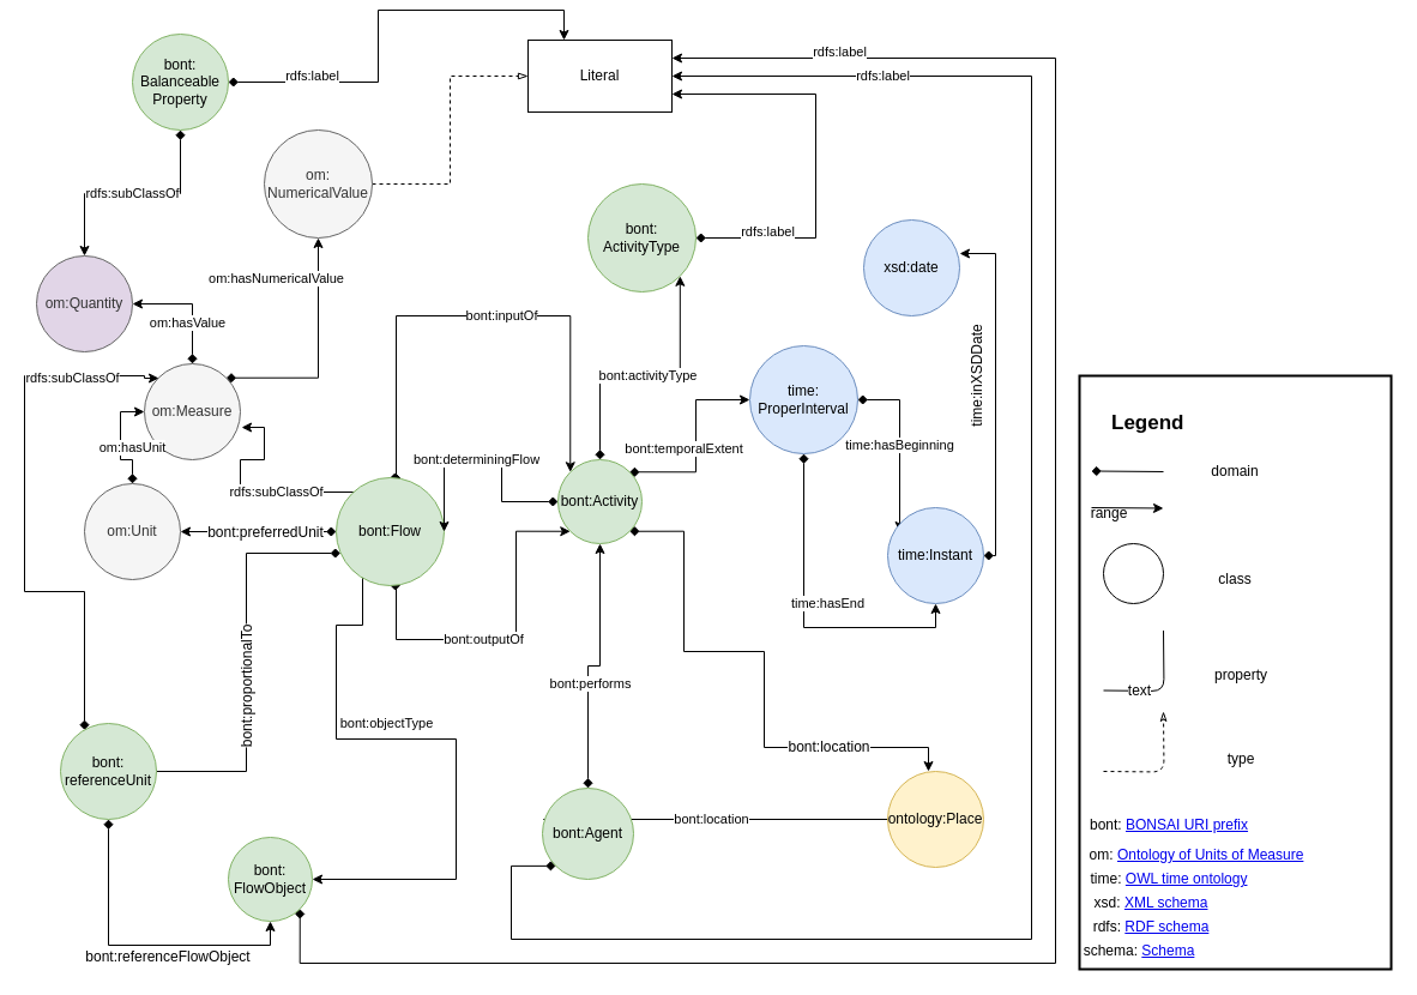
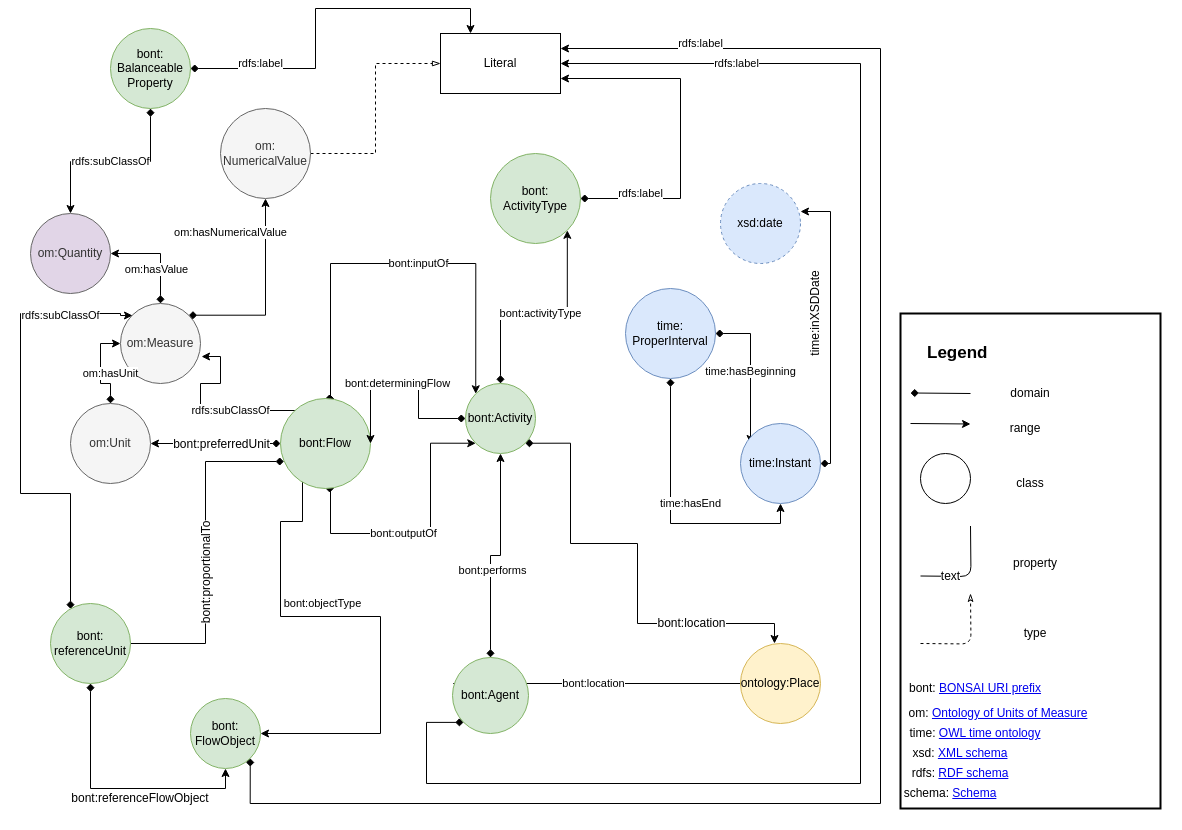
  <mxCell id="0" />
  <mxCell id="1" parent="0" />
  <mxCell id="2" value="rdfs:subClassOf" style="edgeStyle=orthogonalEdgeStyle;rounded=0;orthogonalLoop=1;jettySize=auto;html=1;entryX=0.5;entryY=0;entryDx=0;entryDy=0;startArrow=diamond;startFill=1;exitX=0.5;exitY=1;exitDx=0;exitDy=0;" edge="1" parent="1" source="4" target="5"><mxGeometry relative="1" as="geometry"><Array as="points"><mxPoint x="150" y="100" /><mxPoint x="150" y="153" /><mxPoint x="70" y="153" /></Array></mxGeometry></mxCell>
  <mxCell id="3" value="rdfs:label" style="edgeStyle=orthogonalEdgeStyle;rounded=0;orthogonalLoop=1;jettySize=auto;html=1;entryX=0.25;entryY=0;entryDx=0;entryDy=0;startArrow=diamond;startFill=1;" edge="1" parent="1" source="4" target="47"><mxGeometry x="-0.616" y="5" relative="1" as="geometry"><mxPoint as="offset" /></mxGeometry></mxCell>
  <mxCell id="4" value="&lt;div style=&quot;text-align: center&quot;&gt;&lt;span&gt;bont:&lt;/span&gt;&lt;/div&gt;Balanceable&lt;br&gt;Property&lt;br&gt;" style="ellipse;whiteSpace=wrap;html=1;aspect=fixed;fillColor=#d5e8d4;strokeColor=#82b366;" parent="1" vertex="1"><mxGeometry x="110" y="20" width="80" height="80" as="geometry" /></mxCell>
  <mxCell id="5" value="om:Quantity" style="ellipse;whiteSpace=wrap;html=1;aspect=fixed;fillColor=#e1d5e7;strokeColor=#666666;fontColor=#333333;" parent="1" vertex="1"><mxGeometry x="30" y="205" width="80" height="80" as="geometry" /></mxCell>
  <mxCell id="6" value="time:hasBeginning" style="edgeStyle=orthogonalEdgeStyle;rounded=0;orthogonalLoop=1;jettySize=auto;html=1;entryX=0.125;entryY=0.25;entryDx=0;entryDy=0;entryPerimeter=0;startArrow=diamond;startFill=1;" edge="1" parent="1" source="8" target="20"><mxGeometry relative="1" as="geometry" /></mxCell>
  <mxCell id="7" value="time:hasEnd" style="edgeStyle=orthogonalEdgeStyle;rounded=0;orthogonalLoop=1;jettySize=auto;html=1;exitX=0.5;exitY=1;exitDx=0;exitDy=0;entryX=0.5;entryY=1;entryDx=0;entryDy=0;startArrow=diamond;startFill=1;" edge="1" parent="1" source="8" target="20"><mxGeometry x="-0.091" y="20" relative="1" as="geometry"><mxPoint as="offset" /></mxGeometry></mxCell>
  <mxCell id="8" value="time:&lt;br&gt;ProperInterval" style="ellipse;whiteSpace=wrap;html=1;aspect=fixed;fillColor=#dae8fc;strokeColor=#6c8ebf;" parent="1" vertex="1"><mxGeometry x="625" y="280" width="90" height="90" as="geometry" /></mxCell>
- <mxCell id="9" value="xsd:date" style="ellipse;whiteSpace=wrap;html=1;aspect=fixed;fillColor=#dae8fc;strokeColor=#6c8ebf;" parent="1" vertex="1"><mxGeometry x="720" y="175" width="80" height="80" as="geometry" /></mxCell>
+ <mxCell id="9" value="xsd:date" style="ellipse;whiteSpace=wrap;html=1;aspect=fixed;fillColor=#dae8fc;strokeColor=#6c8ebf;dashed=1;" parent="1" vertex="1"><mxGeometry x="720" y="175" width="80" height="80" as="geometry" /></mxCell>
  <mxCell id="10" value="bont:inputOf" style="edgeStyle=orthogonalEdgeStyle;rounded=0;orthogonalLoop=1;jettySize=auto;html=1;exitX=0.5;exitY=0;exitDx=0;exitDy=0;entryX=0;entryY=0;entryDx=0;entryDy=0;startArrow=diamond;startFill=1;" edge="1" parent="1" source="18" target="32"><mxGeometry x="0.098" relative="1" as="geometry"><Array as="points"><mxPoint x="330" y="255" /><mxPoint x="475" y="255" /></Array><mxPoint as="offset" /></mxGeometry></mxCell>
  <mxCell id="11" value="bont:outputOf" style="edgeStyle=orthogonalEdgeStyle;rounded=0;orthogonalLoop=1;jettySize=auto;html=1;exitX=0.5;exitY=1;exitDx=0;exitDy=0;entryX=0;entryY=1;entryDx=0;entryDy=0;startArrow=diamond;startFill=1;" edge="1" parent="1" source="18" target="32"><mxGeometry x="-0.138" relative="1" as="geometry"><Array as="points"><mxPoint x="330" y="525" /><mxPoint x="430" y="525" /><mxPoint x="430" y="435" /></Array><mxPoint as="offset" /></mxGeometry></mxCell>
  <mxCell id="12" value="bont:objectType" style="edgeStyle=orthogonalEdgeStyle;rounded=0;orthogonalLoop=1;jettySize=auto;html=1;exitX=0;exitY=1;exitDx=0;exitDy=0;entryX=1;entryY=0.5;entryDx=0;entryDy=0;startArrow=diamond;startFill=1;" edge="1" parent="1" source="18" target="45"><mxGeometry x="-0.16" y="13" relative="1" as="geometry"><Array as="points"><mxPoint x="302" y="513" /><mxPoint x="280" y="513" /><mxPoint x="280" y="608" /><mxPoint x="380" y="608" /><mxPoint x="380" y="725" /></Array><mxPoint as="offset" /></mxGeometry></mxCell>
  <mxCell id="13" style="edgeStyle=orthogonalEdgeStyle;rounded=0;orthogonalLoop=1;jettySize=auto;html=1;entryX=1;entryY=0.5;entryDx=0;entryDy=0;startArrow=diamond;startFill=1;exitX=0.038;exitY=0.7;exitDx=0;exitDy=0;exitPerimeter=0;endArrow=none;" edge="1" parent="1" source="18" target="35"><mxGeometry relative="1" as="geometry" /></mxCell>
  <mxCell id="14" value="bont:proportionalTo" style="text;html=1;resizable=0;points=[];align=center;verticalAlign=middle;labelBackgroundColor=#ffffff;rotation=-90;" vertex="1" connectable="0" parent="13"><mxGeometry x="0.664" y="1" relative="1" as="geometry"><mxPoint x="19" y="-71" as="offset" /></mxGeometry></mxCell>
  <mxCell id="15" value="rdfs:subClassOf" style="edgeStyle=orthogonalEdgeStyle;rounded=0;orthogonalLoop=1;jettySize=auto;html=1;exitX=0.5;exitY=0;exitDx=0;exitDy=0;entryX=1.013;entryY=0.663;entryDx=0;entryDy=0;startArrow=diamond;startFill=1;entryPerimeter=0;" edge="1" parent="1" source="18" target="25"><mxGeometry x="-0.027" relative="1" as="geometry"><Array as="points"><mxPoint x="330" y="390" /><mxPoint x="330" y="402" /><mxPoint x="200" y="402" /><mxPoint x="200" y="375" /><mxPoint x="220" y="375" /><mxPoint x="220" y="348" /></Array><mxPoint as="offset" /></mxGeometry></mxCell>
  <mxCell id="16" style="rounded=0;orthogonalLoop=1;jettySize=auto;html=1;entryX=1;entryY=0.5;entryDx=0;entryDy=0;startArrow=diamond;startFill=1;endArrow=classic;endFill=1;fontSize=12;" edge="1" parent="1" source="18" target="43"><mxGeometry relative="1" as="geometry" /></mxCell>
  <mxCell id="17" value="bont:preferredUnit" style="text;html=1;resizable=0;points=[];align=center;verticalAlign=middle;labelBackgroundColor=#ffffff;fontSize=12;" vertex="1" connectable="0" parent="16"><mxGeometry x="0.169" y="1" relative="1" as="geometry"><mxPoint x="16" y="-1" as="offset" /></mxGeometry></mxCell>
  <mxCell id="18" value="bont:Flow" style="ellipse;whiteSpace=wrap;html=1;aspect=fixed;fillColor=#d5e8d4;strokeColor=#82b366;" parent="1" vertex="1"><mxGeometry x="280" y="390" width="90" height="90" as="geometry" /></mxCell>
  <mxCell id="19" style="edgeStyle=orthogonalEdgeStyle;rounded=0;orthogonalLoop=1;jettySize=auto;html=1;entryX=1;entryY=0.35;entryDx=0;entryDy=0;entryPerimeter=0;startArrow=diamond;startFill=1;exitX=1;exitY=0.5;exitDx=0;exitDy=0;" edge="1" parent="1" source="20" target="9"><mxGeometry relative="1" as="geometry"><Array as="points"><mxPoint x="830" y="455" /><mxPoint x="830" y="203" /></Array></mxGeometry></mxCell>
  <mxCell id="20" value="time:Instant" style="ellipse;whiteSpace=wrap;html=1;aspect=fixed;fillColor=#dae8fc;strokeColor=#6c8ebf;" parent="1" vertex="1"><mxGeometry x="740" y="415" width="80" height="80" as="geometry" /></mxCell>
  <mxCell id="21" style="edgeStyle=orthogonalEdgeStyle;rounded=0;orthogonalLoop=1;jettySize=auto;html=1;entryX=0;entryY=0.5;entryDx=0;entryDy=0;startArrow=none;startFill=0;endArrow=blockThin;endFill=0;fontSize=12;dashed=1;" edge="1" parent="1" source="22" target="47"><mxGeometry relative="1" as="geometry" /></mxCell>
  <mxCell id="22" value="om:&lt;br&gt;NumericalValue" style="ellipse;whiteSpace=wrap;html=1;aspect=fixed;fillColor=#f5f5f5;strokeColor=#666666;fontColor=#333333;" parent="1" vertex="1"><mxGeometry x="220" y="100" width="90" height="90" as="geometry" /></mxCell>
  <mxCell id="23" value="om:hasNumericalValue" style="edgeStyle=orthogonalEdgeStyle;rounded=0;orthogonalLoop=1;jettySize=auto;html=1;entryX=0.5;entryY=1;entryDx=0;entryDy=0;startArrow=diamond;startFill=1;exitX=1;exitY=0;exitDx=0;exitDy=0;" edge="1" parent="1" source="25" target="22"><mxGeometry x="0.639" y="35" relative="1" as="geometry"><mxPoint as="offset" /></mxGeometry></mxCell>
  <mxCell id="24" value="om:hasValue" style="edgeStyle=orthogonalEdgeStyle;rounded=0;orthogonalLoop=1;jettySize=auto;html=1;exitX=0.5;exitY=0;exitDx=0;exitDy=0;entryX=1;entryY=0.5;entryDx=0;entryDy=0;startArrow=diamond;startFill=1;" edge="1" parent="1" source="25" target="5"><mxGeometry x="-0.48" y="4" relative="1" as="geometry"><mxPoint y="-8" as="offset" /></mxGeometry></mxCell>
  <mxCell id="25" value="om:Measure" style="ellipse;whiteSpace=wrap;html=1;aspect=fixed;fillColor=#f5f5f5;strokeColor=#666666;fontColor=#333333;" parent="1" vertex="1"><mxGeometry x="120" y="295" width="80" height="80" as="geometry" /></mxCell>
  <mxCell id="26" value="bont:determiningFlow" style="edgeStyle=orthogonalEdgeStyle;rounded=0;orthogonalLoop=1;jettySize=auto;html=1;entryX=1;entryY=0.5;entryDx=0;entryDy=0;startArrow=diamond;startFill=1;" edge="1" parent="1" source="32" target="18"><mxGeometry x="0.081" relative="1" as="geometry"><Array as="points"><mxPoint x="418" y="410" /><mxPoint x="418" y="375" /><mxPoint x="370" y="375" /></Array><mxPoint as="offset" /></mxGeometry></mxCell>
  <mxCell id="27" style="edgeStyle=orthogonalEdgeStyle;rounded=0;orthogonalLoop=1;jettySize=auto;html=1;exitX=1;exitY=1;exitDx=0;exitDy=0;entryX=0.425;entryY=0;entryDx=0;entryDy=0;entryPerimeter=0;startArrow=diamond;startFill=1;" edge="1" parent="1" source="32" target="46"><mxGeometry relative="1" as="geometry"><Array as="points"><mxPoint x="570" y="435" /><mxPoint x="570" y="535" /><mxPoint x="637" y="535" /><mxPoint x="637" y="615" /><mxPoint x="774" y="615" /></Array></mxGeometry></mxCell>
  <mxCell id="28" value="bont:location" style="text;html=1;resizable=0;points=[];align=center;verticalAlign=middle;labelBackgroundColor=#ffffff;rotation=0;fontSize=12;direction=west;" vertex="1" connectable="0" parent="27"><mxGeometry x="0.169" relative="1" as="geometry"><mxPoint x="53" y="29" as="offset" /></mxGeometry></mxCell>
- <mxCell id="29" style="edgeStyle=orthogonalEdgeStyle;rounded=0;orthogonalLoop=1;jettySize=auto;html=1;exitX=1;exitY=0;exitDx=0;exitDy=0;startArrow=diamond;startFill=1;" edge="1" parent="1" source="32" target="8"><mxGeometry relative="1" as="geometry"><Array as="points"><mxPoint x="580" y="385" /><mxPoint x="580" y="325" /></Array></mxGeometry></mxCell>
- <mxCell id="30" value="&lt;font style=&quot;font-size: 11px;&quot;&gt;bont:temporalExtent&lt;/font&gt;" style="text;html=1;resizable=0;points=[];align=center;verticalAlign=middle;labelBackgroundColor=#ffffff;fontSize=11;" vertex="1" connectable="0" parent="29"><mxGeometry x="-0.338" y="4" relative="1" as="geometry"><mxPoint x="-8" y="-16" as="offset" /></mxGeometry></mxCell>
  <mxCell id="31" value="bont:activityType" style="edgeStyle=orthogonalEdgeStyle;rounded=0;orthogonalLoop=1;jettySize=auto;html=1;exitX=0.5;exitY=0;exitDx=0;exitDy=0;entryX=1;entryY=1;entryDx=0;entryDy=0;startArrow=diamond;startFill=1;" edge="1" parent="1" source="32" target="37"><mxGeometry relative="1" as="geometry" /></mxCell>
  <mxCell id="32" value="bont:Activity" style="ellipse;whiteSpace=wrap;html=1;aspect=fixed;fillColor=#d5e8d4;strokeColor=#82b366;" parent="1" vertex="1"><mxGeometry x="465" y="375" width="70" height="70" as="geometry" /></mxCell>
  <mxCell id="33" style="edgeStyle=orthogonalEdgeStyle;rounded=0;orthogonalLoop=1;jettySize=auto;html=1;entryX=0.5;entryY=1;entryDx=0;entryDy=0;startArrow=diamond;startFill=1;" edge="1" parent="1" source="35" target="45"><mxGeometry relative="1" as="geometry"><Array as="points"><mxPoint x="90" y="780" /><mxPoint x="225" y="780" /></Array></mxGeometry></mxCell>
  <mxCell id="34" value="rdfs:subClassOf" style="edgeStyle=orthogonalEdgeStyle;rounded=0;orthogonalLoop=1;jettySize=auto;html=1;startArrow=diamond;startFill=1;" edge="1" parent="1" source="35"><mxGeometry x="0.678" y="-2" relative="1" as="geometry"><mxPoint x="132" y="307" as="targetPoint" /><Array as="points"><mxPoint x="70" y="485" /><mxPoint y="485" x="20" /><mxPoint y="305" x="20" /><mxPoint x="120" y="305" /><mxPoint x="120" y="307" /></Array><mxPoint as="offset" /></mxGeometry></mxCell>
  <mxCell id="35" value="bont:&lt;br&gt;referenceUnit" style="ellipse;whiteSpace=wrap;html=1;aspect=fixed;fillColor=#d5e8d4;strokeColor=#82b366;" parent="1" vertex="1"><mxGeometry x="50" y="595" width="80" height="80" as="geometry" /></mxCell>
  <mxCell id="36" value="rdfs:label" style="edgeStyle=orthogonalEdgeStyle;rounded=0;orthogonalLoop=1;jettySize=auto;html=1;entryX=1;entryY=0.75;entryDx=0;entryDy=0;startArrow=diamond;startFill=1;exitX=1;exitY=0.5;exitDx=0;exitDy=0;" edge="1" parent="1" source="37" target="47"><mxGeometry x="-0.647" y="5" relative="1" as="geometry"><Array as="points"><mxPoint x="680" y="190" /><mxPoint x="680" y="70" /></Array><mxPoint as="offset" /></mxGeometry></mxCell>
  <mxCell id="37" value="bont:&lt;br&gt;ActivityType" style="ellipse;whiteSpace=wrap;html=1;aspect=fixed;fillColor=#d5e8d4;strokeColor=#82b366;" parent="1" vertex="1"><mxGeometry x="490" y="145" width="90" height="90" as="geometry" /></mxCell>
  <mxCell id="38" value="bont:performs" style="rounded=0;orthogonalLoop=1;jettySize=auto;html=1;entryX=0.5;entryY=1;entryDx=0;entryDy=0;startArrow=diamond;startFill=1;edgeStyle=orthogonalEdgeStyle;" edge="1" parent="1" source="41" target="32"><mxGeometry x="-0.026" y="-15" relative="1" as="geometry"><mxPoint as="offset" /></mxGeometry></mxCell>
  <mxCell id="39" value="bont:location" style="edgeStyle=orthogonalEdgeStyle;rounded=0;orthogonalLoop=1;jettySize=auto;html=1;entryX=0.5;entryY=1;entryDx=0;entryDy=0;startArrow=diamond;startFill=1;exitX=0.5;exitY=1;exitDx=0;exitDy=0;" edge="1" parent="1" source="41" target="46"><mxGeometry relative="1" as="geometry"><Array as="points"><mxPoint x="453" y="675" /><mxPoint x="630" y="675" /></Array></mxGeometry></mxCell>
  <mxCell id="40" value="rdfs:label" style="edgeStyle=orthogonalEdgeStyle;rounded=0;orthogonalLoop=1;jettySize=auto;html=1;exitX=0;exitY=1;exitDx=0;exitDy=0;entryX=1;entryY=0.5;entryDx=0;entryDy=0;startArrow=diamond;startFill=1;" edge="1" parent="1" source="41" target="47"><mxGeometry x="0.773" relative="1" as="geometry"><Array as="points"><mxPoint x="426" y="775" /><mxPoint x="860" y="775" /><mxPoint x="860" y="55" /></Array><mxPoint as="offset" /></mxGeometry></mxCell>
  <mxCell id="41" value="bont:Agent" style="ellipse;whiteSpace=wrap;html=1;aspect=fixed;fillColor=#d5e8d4;strokeColor=#82b366;" parent="1" vertex="1"><mxGeometry x="452" y="649" width="76" height="76" as="geometry" /></mxCell>
  <mxCell id="42" value="om:hasUnit" style="edgeStyle=orthogonalEdgeStyle;rounded=0;orthogonalLoop=1;jettySize=auto;html=1;exitX=0.5;exitY=0;exitDx=0;exitDy=0;entryX=0;entryY=0.5;entryDx=0;entryDy=0;startArrow=diamond;startFill=1;" edge="1" parent="1" source="43" target="25"><mxGeometry x="-0.111" y="-10" relative="1" as="geometry"><mxPoint as="offset" /></mxGeometry></mxCell>
  <mxCell id="43" value="om:Unit" style="ellipse;whiteSpace=wrap;html=1;aspect=fixed;fillColor=#f5f5f5;strokeColor=#666666;fontColor=#333333;" parent="1" vertex="1"><mxGeometry x="70" y="395" width="80" height="80" as="geometry" /></mxCell>
  <mxCell id="44" value="rdfs:label" style="edgeStyle=orthogonalEdgeStyle;rounded=0;orthogonalLoop=1;jettySize=auto;html=1;exitX=1;exitY=1;exitDx=0;exitDy=0;entryX=1;entryY=0.25;entryDx=0;entryDy=0;startArrow=diamond;startFill=1;" edge="1" parent="1" source="45" target="47"><mxGeometry x="0.84" y="-5" relative="1" as="geometry"><Array as="points"><mxPoint x="250" y="795" /><mxPoint x="880" y="795" /><mxPoint x="880" y="40" /></Array><mxPoint as="offset" /></mxGeometry></mxCell>
  <mxCell id="45" value="bont:&lt;br&gt;FlowObject" style="ellipse;whiteSpace=wrap;html=1;aspect=fixed;fillColor=#d5e8d4;strokeColor=#82b366;" parent="1" vertex="1"><mxGeometry x="190" y="690" width="70" height="70" as="geometry" /></mxCell>
  <mxCell id="46" value="ontology:Place" style="ellipse;whiteSpace=wrap;html=1;aspect=fixed;fillColor=#fff2cc;strokeColor=#d6b656;" parent="1" vertex="1"><mxGeometry x="740" y="635" width="80" height="80" as="geometry" /></mxCell>
  <mxCell id="47" value="Literal" style="rounded=0;whiteSpace=wrap;html=1;" parent="1" vertex="1"><mxGeometry x="440" y="25" width="120" height="60" as="geometry" /></mxCell>
  <mxCell id="48" value="bont:referenceFlowObject&lt;br&gt;" style="text;html=1;strokeColor=none;fillColor=none;align=center;verticalAlign=middle;whiteSpace=wrap;rounded=0;" vertex="1" parent="1"><mxGeometry x="70" y="780" width="140" height="20" as="geometry" /></mxCell>
  <mxCell id="49" value="time:inXSDDate" style="text;html=1;strokeColor=none;fillColor=none;align=center;verticalAlign=middle;whiteSpace=wrap;rounded=0;rotation=-90;" vertex="1" parent="1"><mxGeometry x="770" y="295" width="90" height="20" as="geometry" /></mxCell>
  <mxCell id="50" value="" style="rounded=0;whiteSpace=wrap;html=1;strokeWidth=2;" vertex="1" parent="1"><mxGeometry x="900" y="305" width="260" height="495" as="geometry" /></mxCell>
  <mxCell id="51" value="Legend" style="text;html=1;strokeColor=none;fillColor=none;align=left;verticalAlign=middle;whiteSpace=wrap;rounded=0;fontSize=17;fontStyle=1" vertex="1" parent="1"><mxGeometry x="925" y="323" width="145" height="43" as="geometry" /></mxCell>
  <mxCell id="52" value="" style="endArrow=none;html=1;fontSize=15;endFill=0;startArrow=diamond;startFill=1;" edge="1" parent="1"><mxGeometry width="50" height="50" relative="1" as="geometry"><mxPoint x="910" y="384.5" as="sourcePoint" /><mxPoint x="970" y="385" as="targetPoint" /></mxGeometry></mxCell>
  <mxCell id="53" value="domain" style="text;html=1;strokeColor=none;fillColor=none;align=center;verticalAlign=middle;whiteSpace=wrap;rounded=0;" vertex="1" parent="1"><mxGeometry x="1010" y="375" width="40" height="20" as="geometry" /></mxCell>
  <mxCell id="54" value="" style="endArrow=classic;html=1;fontSize=15;endFill=1;startArrow=none;startFill=0;" edge="1" parent="1"><mxGeometry width="50" height="50" relative="1" as="geometry"><mxPoint x="910" y="415" as="sourcePoint" /><mxPoint x="970" y="415.5" as="targetPoint" /></mxGeometry></mxCell>
- <mxCell id="55" value="range" style="text;html=1;strokeColor=none;fillColor=none;align=center;verticalAlign=middle;whiteSpace=wrap;rounded=0;" vertex="1" parent="1"><mxGeometry x="905" y="410" width="40" height="20" as="geometry" /></mxCell>
+ <mxCell id="55" value="range" style="text;html=1;strokeColor=none;fillColor=none;align=center;verticalAlign=middle;whiteSpace=wrap;rounded=0;" vertex="1" parent="1"><mxGeometry x="1005" y="410" width="40" height="20" as="geometry" /></mxCell>
  <mxCell id="56" value="" style="ellipse;whiteSpace=wrap;html=1;aspect=fixed;strokeWidth=1;fontSize=12;align=left;" vertex="1" parent="1"><mxGeometry x="920" y="445" width="50" height="50" as="geometry" /></mxCell>
  <mxCell id="57" value="class" style="text;html=1;strokeColor=none;fillColor=none;align=center;verticalAlign=middle;whiteSpace=wrap;rounded=0;" vertex="1" parent="1"><mxGeometry x="1010" y="465" width="40" height="20" as="geometry" /></mxCell>
  <mxCell id="58" value="text&lt;br&gt;" style="endArrow=none;html=1;fontSize=12;edgeStyle=orthogonalEdgeStyle;" edge="1" parent="1"><mxGeometry x="-0.4" width="50" height="50" relative="1" as="geometry"><mxPoint x="920" y="567.5" as="sourcePoint" /><mxPoint x="970" y="517.5" as="targetPoint" /><mxPoint as="offset" /></mxGeometry></mxCell>
  <mxCell id="59" value="property" style="text;html=1;strokeColor=none;fillColor=none;align=center;verticalAlign=middle;whiteSpace=wrap;rounded=0;" vertex="1" parent="1"><mxGeometry x="1015" y="545" width="40" height="20" as="geometry" /></mxCell>
  <mxCell id="60" value="" style="endArrow=classicThin;html=1;dashed=1;fontSize=12;endFill=0;edgeStyle=orthogonalEdgeStyle;" edge="1" parent="1"><mxGeometry width="50" height="50" relative="1" as="geometry"><mxPoint x="920" y="635" as="sourcePoint" /><mxPoint x="970" y="585" as="targetPoint" /></mxGeometry></mxCell>
  <mxCell id="61" value="type" style="text;html=1;strokeColor=none;fillColor=none;align=center;verticalAlign=middle;whiteSpace=wrap;rounded=0;" vertex="1" parent="1"><mxGeometry x="1015" y="615" width="40" height="20" as="geometry" /></mxCell>
  <mxCell id="62" value="bont: &lt;a href=&quot;https://ontology.bonsai.uno/core/&quot;&gt;BONSAI URI prefix&lt;/a&gt;" style="text;html=1;strokeColor=none;fillColor=none;align=center;verticalAlign=middle;whiteSpace=wrap;rounded=0;fontSize=12;" vertex="1" parent="1"><mxGeometry x="900" y="670" width="150" height="20" as="geometry" /></mxCell>
  <mxCell id="63" value="om: &lt;a href=&quot;http://www.ontology-of-units-of-measure.org/page/om-2&quot;&gt;Ontology of Units of Measure&lt;/a&gt;&lt;br&gt;" style="text;html=1;strokeColor=none;fillColor=none;align=center;verticalAlign=middle;whiteSpace=wrap;rounded=0;fontSize=12;" vertex="1" parent="1"><mxGeometry x="902.5" y="695" width="190" height="20" as="geometry" /></mxCell>
  <mxCell id="64" value="time: &lt;a href=&quot;https://www.w3.org/TR/owl-time/&quot;&gt;OWL time ontology&lt;/a&gt;" style="text;html=1;strokeColor=none;fillColor=none;align=center;verticalAlign=middle;whiteSpace=wrap;rounded=0;fontSize=12;" vertex="1" parent="1"><mxGeometry x="900" y="715" width="150" height="20" as="geometry" /></mxCell>
  <mxCell id="65" value="&lt;div style=&quot;text-align: left&quot;&gt;&lt;span&gt;xsd: &lt;/span&gt;&lt;a href=&quot;https://www.w3.org/TR/xmlschema-2/&quot;&gt;XML schema&lt;/a&gt;&lt;/div&gt;" style="text;html=1;strokeColor=none;fillColor=none;align=center;verticalAlign=middle;whiteSpace=wrap;rounded=0;fontSize=12;" vertex="1" parent="1"><mxGeometry x="885" y="735" width="150" height="20" as="geometry" /></mxCell>
  <mxCell id="66" value="&lt;div style=&quot;text-align: left&quot;&gt;rdfs: &lt;a href=&quot;https://www.w3.org/TR/rdf-schema/&quot;&gt;RDF schema&lt;/a&gt;&lt;/div&gt;" style="text;html=1;strokeColor=none;fillColor=none;align=center;verticalAlign=middle;whiteSpace=wrap;rounded=0;fontSize=12;" vertex="1" parent="1"><mxGeometry x="885" y="755" width="150" height="20" as="geometry" /></mxCell>
  <mxCell id="67" value="&lt;div style=&quot;text-align: left&quot;&gt;schema: &lt;a href=&quot;https://schema.org/Place&quot;&gt;Schema&lt;/a&gt;&lt;/div&gt;" style="text;html=1;strokeColor=none;fillColor=none;align=center;verticalAlign=middle;whiteSpace=wrap;rounded=0;fontSize=12;" vertex="1" parent="1"><mxGeometry x="875" y="775" width="150" height="20" as="geometry" /></mxCell>
